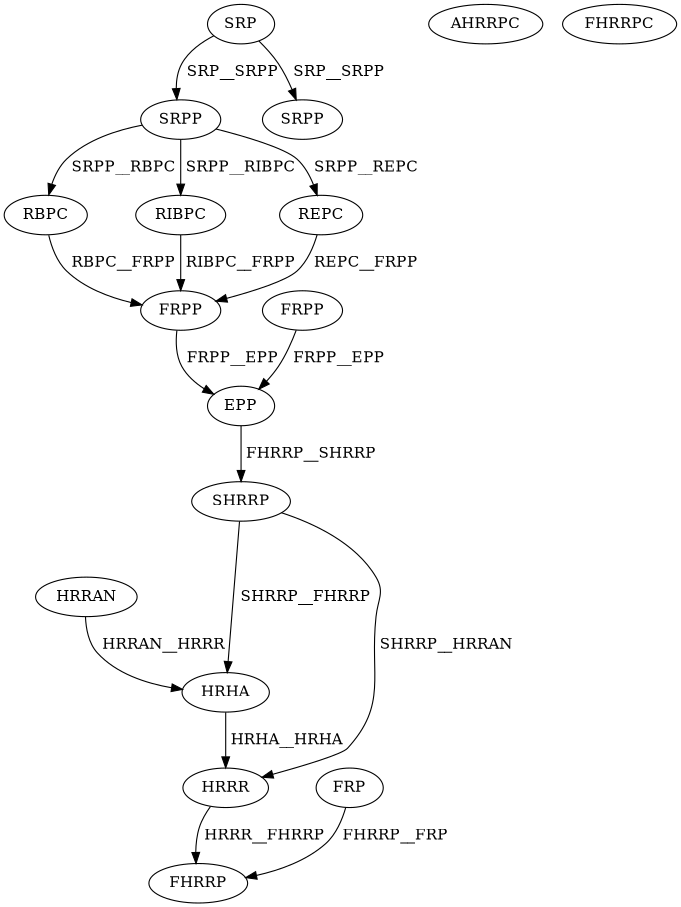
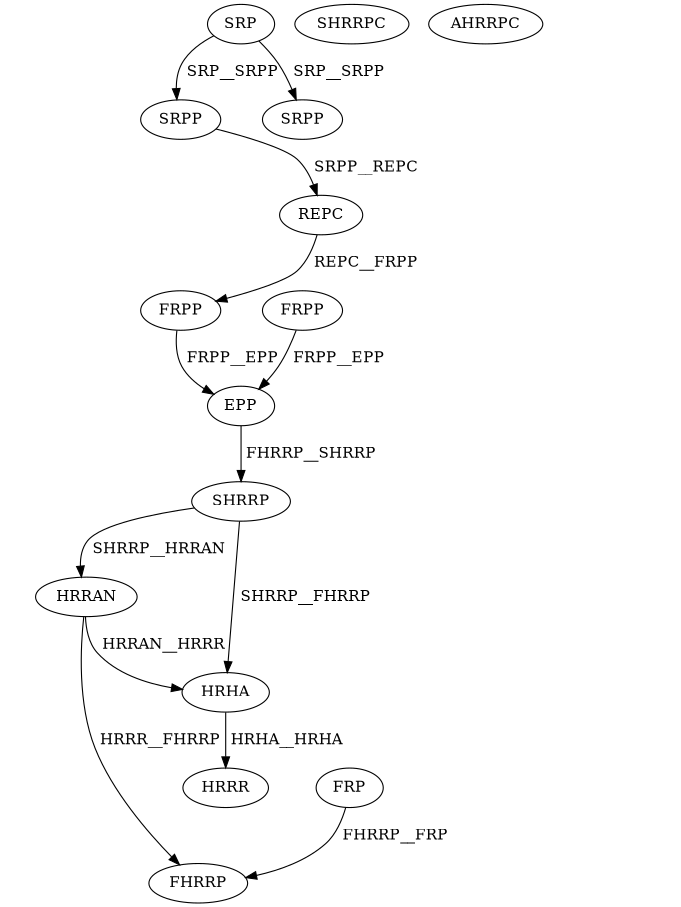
  digraph {
    node [color=black fontcolor=black]
    edge [color=black fontcolor=black]
    n1 [label=SRP]
    n2 [label=SRPP]
    n3 [label=SRPP]
-   n4 [label=RBPC]
-   n5 [label=RIBPC]
    n6 [label=REPC]
    n7 [label=FRPP]
    n8 [label=FRPP]
    n9 [label=EPP]
    n10 [label=SHRRP]
    n11 [label=HRRAN]
    n12 [label=HRHA]
    n13 [label=HRRR]
+   n14 [label=SHRRPC]
    n15 [label=FHRRP]
    n16 [label=AHRRPC]
-   n17 [label=FHRRPC]
    n18 [label=FRP]
    n1 -> n2 [label=" SRP__SRPP"]
    n1 -> n3 [label=" SRP__SRPP"]
-   n2 -> n4 [label=" SRPP__RBPC"]
-   n2 -> n5 [label=" SRPP__RIBPC"]
    n2 -> n6 [label=" SRPP__REPC"]
-   n4 -> n7 [label=" RBPC__FRPP"]
-   n5 -> n7 [label=" RIBPC__FRPP"]
    n6 -> n7 [label=" REPC__FRPP"]
    n7 -> n9 [label=" FRPP__EPP"]
    n8 -> n9 [label=" FRPP__EPP"]
    n9 -> n10 [label=" FHRRP__SHRRP"]
-   n10 -> n13 [label=" SHRRP__HRRAN"]
+   n10 -> n11 [label=" SHRRP__HRRAN"]
    n10 -> n12 [label=" SHRRP__FHRRP"]
    n11 -> n12 [label=" HRRAN__HRRR"]
    n12 -> n13 [label=" HRHA__HRHA"]
-   n13 -> n15 [label=" HRRR__FHRRP"]
+   n11 -> n15 [label=" HRRR__FHRRP"]
    n18 -> n15 [label=" FHRRP__FRP"]
  }
